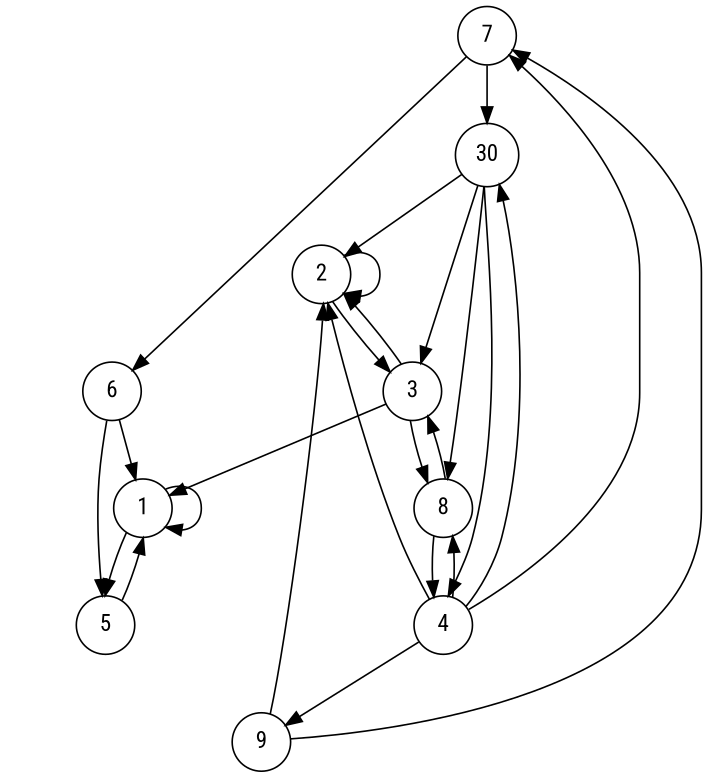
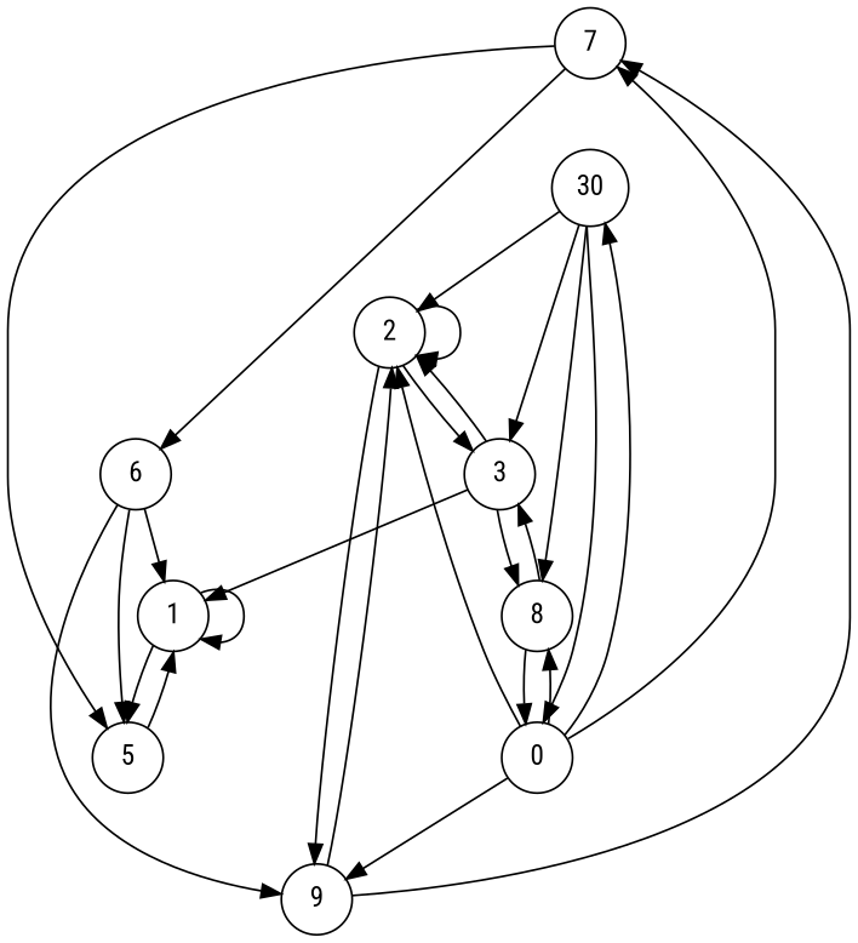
  digraph {
    fontname="Roboto Condensed"
    node [fontname="Roboto Condensed" shape=circle]
    edge [fontname="Roboto Condensed"]
    1
    5
    2
    3
    9
    8
    7
-   4
+   4 [label=0]
    n9 [label=30]
    6
    1 -> 1
    1 -> 5
    5 -> 1
    2 -> 2
    2 -> 3
+   2 -> 9
    3 -> 1
    3 -> 2
    3 -> 8
    9 -> 2
    9 -> 7
    8 -> 3
    8 -> 4
-   7 -> n9
+   7 -> 5
    7 -> 6
    4 -> 2
    4 -> 9
    4 -> 8
    4 -> 7
    4 -> n9
    n9 -> 2
    n9 -> 3
    n9 -> 8
    n9 -> 4
    6 -> 1
    6 -> 5
+   6 -> 9
  }
